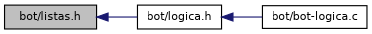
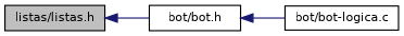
  digraph {
    rankdir=LR
    node [color=black fillcolor=white fontname=Helvetica fontsize=10 shape=record style=filled]
    edge [color=midnightblue dir=back fontname=Helvetica fontsize=10 labelfontname=Helvetica labelfontsize=10 style=solid]
-   n1 [fillcolor=grey75 fontcolor=black height=0.2 label="bot/listas.h" width=0.4]
-   n2 [height=0.2 label="bot/logica.h" width=0.4]
+   n1 [fillcolor=grey75 fontcolor=black height=0.2 label="listas/listas.h" width=0.4]
+   n2 [height=0.2 label="bot/bot.h" width=0.4]
    n3 [height=0.2 label="bot/bot-logica.c" width=0.4]
    n1 -> n2
    n2 -> n3
  }
